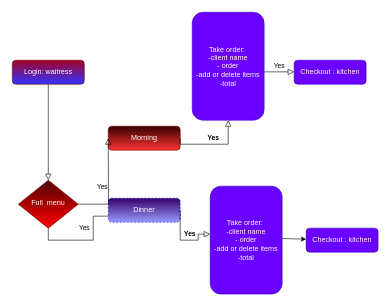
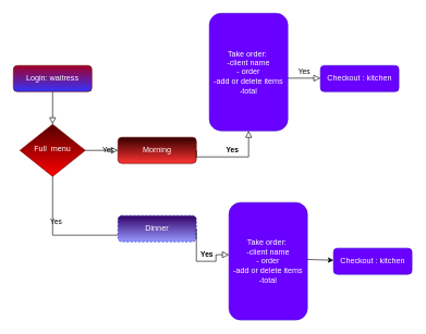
  <mxCell id="0" />
  <mxCell id="1" parent="0" />
  <mxCell id="2" value="" style="rounded=0;html=1;jettySize=auto;orthogonalLoop=1;fontSize=11;endArrow=block;endFill=0;endSize=8;strokeWidth=1;shadow=0;labelBackgroundColor=none;edgeStyle=orthogonalEdgeStyle;" edge="1" parent="1" source="3" target="5"><mxGeometry relative="1" as="geometry" /></mxCell>
  <mxCell id="3" value="Login: waitress" style="rounded=1;whiteSpace=wrap;html=1;fontSize=12;glass=0;strokeWidth=1;shadow=0;fillColor=#a20025;fontColor=#ffffff;strokeColor=#6F0000;gradientColor=#3333FF;" vertex="1" parent="1"><mxGeometry x="20" y="100" width="120" height="40" as="geometry" /></mxCell>
  <mxCell id="4" value="Yes" style="rounded=0;html=1;jettySize=auto;orthogonalLoop=1;fontSize=11;endArrow=none;endFill=0;endSize=8;strokeWidth=1;shadow=0;labelBackgroundColor=none;edgeStyle=orthogonalEdgeStyle;exitX=0.5;exitY=1;exitDx=0;exitDy=0;entryX=0;entryY=0.75;entryDx=0;entryDy=0;" edge="1" parent="1" source="5" target="7"><mxGeometry y="20" relative="1" as="geometry"><mxPoint as="offset" /><mxPoint x="170" y="360" as="targetPoint" /></mxGeometry></mxCell>
- <mxCell id="5" value="Full&amp;nbsp; menu" style="rhombus;whiteSpace=wrap;html=1;shadow=0;fontFamily=Helvetica;fontSize=12;align=center;strokeWidth=1;spacing=6;spacingTop=-4;fillColor=#520000;fontColor=#ffffff;strokeColor=#6F0000;gradientColor=#FF0000;" vertex="1" parent="1"><mxGeometry x="30" y="300" width="100" height="80" as="geometry" /></mxCell>
+ <mxCell id="5" value="Full&amp;nbsp; menu" style="rhombus;whiteSpace=wrap;html=1;shadow=0;fontFamily=Helvetica;fontSize=12;align=center;strokeWidth=1;spacing=6;spacingTop=-4;fillColor=#520000;fontColor=#ffffff;strokeColor=#6F0000;gradientColor=#FF0000;" vertex="1" parent="1"><mxGeometry x="30" y="190" width="100" height="80" as="geometry" /></mxCell>
  <mxCell id="6" value="Morning" style="rounded=1;whiteSpace=wrap;html=1;fontSize=12;glass=0;strokeWidth=1;shadow=0;fillColor=#330000;fontColor=#ffffff;strokeColor=#6F0000;gradientColor=#FF3333;" vertex="1" parent="1"><mxGeometry x="180" y="210" width="120" height="40" as="geometry" /></mxCell>
  <mxCell id="7" value="Dinner" style="rounded=1;whiteSpace=wrap;html=1;fontSize=12;glass=0;strokeWidth=1;shadow=0;fillColor=#330066;fontColor=#ffffff;strokeColor=#001DBC;gradientColor=#9999FF;dashed=1;" vertex="1" parent="1"><mxGeometry x="180" y="330" width="120" height="40" as="geometry" /></mxCell>
  <mxCell id="8" value="Yes" style="edgeStyle=orthogonalEdgeStyle;rounded=0;html=1;jettySize=auto;orthogonalLoop=1;fontSize=11;endArrow=block;endFill=0;endSize=8;strokeWidth=1;shadow=0;labelBackgroundColor=none;exitX=1;exitY=0.5;exitDx=0;exitDy=0;" edge="1" parent="1" source="5"><mxGeometry y="10" relative="1" as="geometry"><mxPoint as="offset" /><mxPoint x="140" y="360" as="sourcePoint" /><mxPoint x="180" y="230" as="targetPoint" /></mxGeometry></mxCell>
  <mxCell id="9" value="Take order:&amp;nbsp;&lt;br&gt;-client name&lt;br&gt;- order&lt;br&gt;-add or delete items&lt;br&gt;-total" style="rounded=1;whiteSpace=wrap;html=1;fontSize=12;glass=0;strokeWidth=1;shadow=0;fillColor=#6a00ff;fontColor=#ffffff;strokeColor=#3700CC;" vertex="1" parent="1"><mxGeometry x="320" y="20" width="120" height="180" as="geometry" /></mxCell>
  <mxCell id="10" value="Yes" style="edgeStyle=orthogonalEdgeStyle;rounded=0;html=1;jettySize=auto;orthogonalLoop=1;fontSize=11;endArrow=block;endFill=0;endSize=8;strokeWidth=1;shadow=0;labelBackgroundColor=none;exitX=1;exitY=0.5;exitDx=0;exitDy=0;fontStyle=1" edge="1" parent="1" source="6" target="9"><mxGeometry y="10" relative="1" as="geometry"><mxPoint as="offset" /><mxPoint x="140" y="240" as="sourcePoint" /><mxPoint x="160" y="310" as="targetPoint" /><Array as="points"><mxPoint x="300" y="240" /><mxPoint x="380" y="240" /></Array></mxGeometry></mxCell>
  <mxCell id="11" value="Yes" style="edgeStyle=orthogonalEdgeStyle;rounded=0;html=1;jettySize=auto;orthogonalLoop=1;fontSize=11;endArrow=block;endFill=0;endSize=8;strokeWidth=1;shadow=0;labelBackgroundColor=none;fontStyle=1;entryX=0;entryY=0.5;entryDx=0;entryDy=0;exitX=1;exitY=0.5;exitDx=0;exitDy=0;" edge="1" parent="1" source="7"><mxGeometry x="0.2" y="10" relative="1" as="geometry"><mxPoint as="offset" /><mxPoint x="300" y="370" as="sourcePoint" /><mxPoint x="350" y="390" as="targetPoint" /><Array as="points"><mxPoint x="300" y="400" /><mxPoint x="330" y="400" /><mxPoint x="330" y="390" /></Array></mxGeometry></mxCell>
  <mxCell id="12" value="" style="edgeStyle=none;html=1;exitX=1.009;exitY=0.428;exitDx=0;exitDy=0;exitPerimeter=0;" edge="1" parent="1"><mxGeometry relative="1" as="geometry"><mxPoint x="460.99" y="397.04" as="sourcePoint" /><mxPoint x="510" y="398.371" as="targetPoint" /></mxGeometry></mxCell>
  <mxCell id="13" value="Checkout : kitchen" style="rounded=1;whiteSpace=wrap;html=1;fontSize=12;glass=0;strokeWidth=1;shadow=0;fillColor=#6a00ff;fontColor=#ffffff;strokeColor=#3700CC;" vertex="1" parent="1"><mxGeometry x="490" y="100" width="120" height="40" as="geometry" /></mxCell>
  <mxCell id="14" value="Yes" style="edgeStyle=orthogonalEdgeStyle;rounded=0;html=1;jettySize=auto;orthogonalLoop=1;fontSize=11;endArrow=block;endFill=0;endSize=8;strokeWidth=1;shadow=0;labelBackgroundColor=none;exitX=1;exitY=0.5;exitDx=0;exitDy=0;" edge="1" parent="1"><mxGeometry y="10" relative="1" as="geometry"><mxPoint as="offset" /><mxPoint x="440" y="119.33" as="sourcePoint" /><mxPoint x="490" y="119.33" as="targetPoint" /></mxGeometry></mxCell>
  <mxCell id="15" value="Checkout : kitchen" style="rounded=1;whiteSpace=wrap;html=1;fontSize=12;glass=0;strokeWidth=1;shadow=0;fillColor=#6a00ff;fontColor=#ffffff;strokeColor=#3700CC;" vertex="1" parent="1"><mxGeometry x="510" y="380" width="120" height="40" as="geometry" /></mxCell>
  <mxCell id="16" value="Take order:&amp;nbsp;&lt;br&gt;-client name&lt;br&gt;- order&lt;br&gt;-add or delete items&lt;br&gt;-total" style="rounded=1;whiteSpace=wrap;html=1;fontSize=12;glass=0;strokeWidth=1;shadow=0;fillColor=#6a00ff;fontColor=#ffffff;strokeColor=#3700CC;" vertex="1" parent="1"><mxGeometry x="350" y="310" width="120" height="180" as="geometry" /></mxCell>
